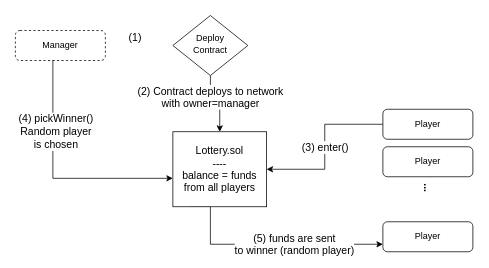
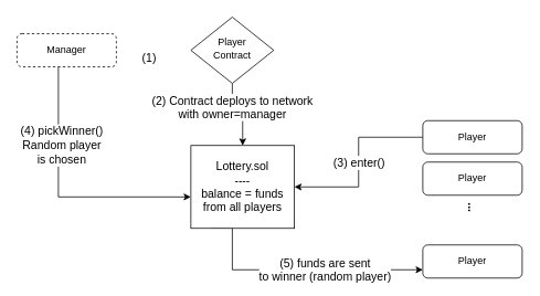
  <mxCell id="0" />
  <mxCell id="1" parent="0" />
  <mxCell id="2" value="(4) pickWinner()&lt;br&gt;Random player&lt;br&gt;is chosen" style="edgeStyle=orthogonalEdgeStyle;rounded=0;orthogonalLoop=1;jettySize=auto;html=1;entryX=-0.001;entryY=0.621;entryDx=0;entryDy=0;entryPerimeter=0;fontSize=14;exitX=0.447;exitY=0.975;exitDx=0;exitDy=0;exitPerimeter=0;" edge="1" parent="1" source="3" target="12"><mxGeometry x="-0.381" y="4" relative="1" as="geometry"><Array as="points"><mxPoint x="70" y="79" /><mxPoint x="70" y="237" /></Array><mxPoint as="offset" /></mxGeometry></mxCell>
  <mxCell id="3" value="Manager" style="rounded=1;whiteSpace=wrap;html=1;fontSize=12;glass=0;strokeWidth=1;shadow=0;dashed=1;" parent="1" vertex="1"><mxGeometry x="20" y="40" width="120" height="40" as="geometry" /></mxCell>
  <mxCell id="4" value="(2) Contract deploys to network&lt;br&gt;with owner=manager" style="edgeStyle=orthogonalEdgeStyle;rounded=0;orthogonalLoop=1;jettySize=auto;html=1;fontSize=14;" edge="1" parent="1" source="5" target="12"><mxGeometry x="-0.333" relative="1" as="geometry"><mxPoint as="offset" /></mxGeometry></mxCell>
- <mxCell id="5" value="Deploy&lt;br&gt;Contract" style="rhombus;whiteSpace=wrap;html=1;shadow=0;fontFamily=Helvetica;fontSize=12;align=center;strokeWidth=1;spacing=6;spacingTop=-4;" parent="1" vertex="1"><mxGeometry x="230" y="20" width="100" height="80" as="geometry" /></mxCell>
+ <mxCell id="5" value="Player&lt;br&gt;Contract" style="rhombus;whiteSpace=wrap;html=1;shadow=0;fontFamily=Helvetica;fontSize=12;align=center;strokeWidth=1;spacing=6;spacingTop=-4;" parent="1" vertex="1"><mxGeometry x="230" y="20" width="100" height="80" as="geometry" /></mxCell>
  <mxCell id="6" value="(3) enter()" style="edgeStyle=orthogonalEdgeStyle;rounded=0;orthogonalLoop=1;jettySize=auto;html=1;entryX=1;entryY=0.5;entryDx=0;entryDy=0;fontSize=14;" edge="1" parent="1" source="7" target="12"><mxGeometry relative="1" as="geometry" /></mxCell>
  <mxCell id="7" value="Player" style="rounded=1;whiteSpace=wrap;html=1;fontSize=12;glass=0;strokeWidth=1;shadow=0;" vertex="1" parent="1"><mxGeometry x="510" y="145" width="120" height="40" as="geometry" /></mxCell>
  <mxCell id="8" value="Player" style="rounded=1;whiteSpace=wrap;html=1;fontSize=12;glass=0;strokeWidth=1;shadow=0;" vertex="1" parent="1"><mxGeometry x="510" y="195" width="120" height="40" as="geometry" /></mxCell>
  <mxCell id="9" value="Player" style="rounded=1;whiteSpace=wrap;html=1;fontSize=12;glass=0;strokeWidth=1;shadow=0;" vertex="1" parent="1"><mxGeometry x="510" y="295" width="120" height="40" as="geometry" /></mxCell>
  <mxCell id="10" value="..." style="text;html=1;strokeColor=none;fillColor=none;align=center;verticalAlign=middle;whiteSpace=wrap;rounded=0;rotation=90;fontStyle=1;fontSize=14;" vertex="1" parent="1"><mxGeometry x="540" y="185" width="60" height="130" as="geometry" /></mxCell>
  <mxCell id="11" value="(5) funds are sent&lt;br&gt;to winner (random player)" style="edgeStyle=orthogonalEdgeStyle;rounded=0;orthogonalLoop=1;jettySize=auto;html=1;entryX=0;entryY=0.75;entryDx=0;entryDy=0;fontSize=14;exitX=0.187;exitY=0.993;exitDx=0;exitDy=0;exitPerimeter=0;" edge="1" parent="1" source="12" target="9"><mxGeometry x="0.231" relative="1" as="geometry"><Array as="points"><mxPoint x="280" y="274" /><mxPoint x="280" y="325" /></Array><mxPoint as="offset" /></mxGeometry></mxCell>
  <mxCell id="12" value="Lottery.sol&lt;br&gt;----&lt;br&gt;balance = funds from all players" style="whiteSpace=wrap;html=1;aspect=fixed;fontSize=14;" vertex="1" parent="1"><mxGeometry x="230" y="175" width="125" height="100" as="geometry" /></mxCell>
- <mxCell id="13" value="(1)" style="text;html=1;strokeColor=none;fillColor=none;align=center;verticalAlign=middle;whiteSpace=wrap;rounded=0;fontSize=14;" vertex="1" parent="1"><mxGeometry x="150" y="35" width="60" height="30" as="geometry" /></mxCell>
+ <mxCell id="13" value="(1)" style="text;html=1;strokeColor=none;fillColor=none;align=center;verticalAlign=middle;whiteSpace=wrap;rounded=0;fontSize=14;" vertex="1" parent="1"><mxGeometry x="150" y="55" width="60" height="30" as="geometry" /></mxCell>
